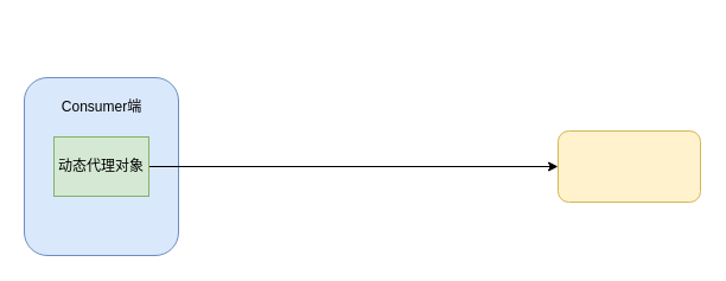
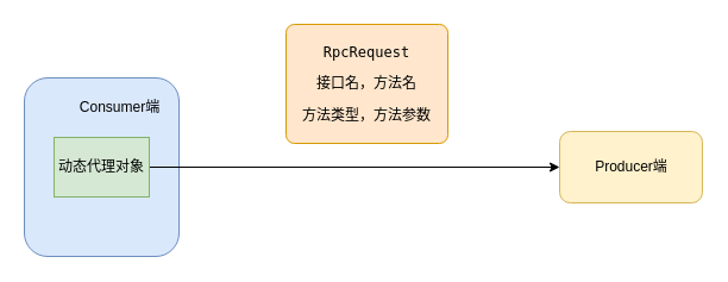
  <mxCell id="0" />
  <mxCell id="1" parent="0" />
  <mxCell id="2" style="edgeStyle=orthogonalEdgeStyle;rounded=0;orthogonalLoop=1;jettySize=auto;html=1;exitX=1;exitY=0.5;exitDx=0;exitDy=0;entryX=1;entryY=0.5;entryDx=0;entryDy=0;" edge="1" parent="1" source="3" target="7"><mxGeometry relative="1" as="geometry" /></mxCell>
  <mxCell id="3" value="" style="rounded=1;whiteSpace=wrap;html=1;fillColor=#dae8fc;strokeColor=#6c8ebf;" vertex="1" parent="1"><mxGeometry x="20" y="65" width="130" height="150" as="geometry" /></mxCell>
  <mxCell id="4" value="" style="rounded=1;whiteSpace=wrap;html=1;fillColor=#fff2cc;strokeColor=#d6b656;" vertex="1" parent="1"><mxGeometry x="470" y="110" width="120" height="60" as="geometry" /></mxCell>
+ <mxCell id="5" value="&lt;pre&gt;RpcRequest&lt;/pre&gt;&lt;pre&gt;接口名，方法名&lt;/pre&gt;&lt;pre&gt;方法类型，方法参数&lt;/pre&gt;" style="rounded=1;whiteSpace=wrap;html=1;arcSize=7;fillColor=#ffe6cc;strokeColor=#d79b00;" vertex="1" parent="1"><mxGeometry x="240" y="20" width="136" height="100" as="geometry" /></mxCell>
  <mxCell id="6" style="edgeStyle=orthogonalEdgeStyle;rounded=0;orthogonalLoop=1;jettySize=auto;html=1;exitX=1;exitY=0.5;exitDx=0;exitDy=0;entryX=0;entryY=0.5;entryDx=0;entryDy=0;" edge="1" parent="1" source="7" target="4"><mxGeometry relative="1" as="geometry"><mxPoint x="460" y="140" as="targetPoint" /></mxGeometry></mxCell>
  <mxCell id="7" value="动态代理对象" style="whiteSpace=wrap;html=1;fillColor=#d5e8d4;strokeColor=#82b366;rounded=0;" vertex="1" parent="1"><mxGeometry x="45" y="115" width="80" height="50" as="geometry" /></mxCell>
- <mxCell id="8" value="Consumer端" style="text;html=1;strokeColor=none;fillColor=none;align=center;verticalAlign=middle;whiteSpace=wrap;rounded=0;" vertex="1" parent="1"><mxGeometry x="42.5" y="80" width="85" height="20" as="geometry" /></mxCell>
+ <mxCell id="8" value="Consumer端" style="text;html=1;strokeColor=none;fillColor=none;align=center;verticalAlign=middle;whiteSpace=wrap;rounded=0;" vertex="1" parent="1"><mxGeometry x="57.5" y="80" width="85" height="20" as="geometry" /></mxCell>
+ <mxCell id="9" value="Producer端" style="text;html=1;strokeColor=none;fillColor=none;align=center;verticalAlign=middle;whiteSpace=wrap;rounded=0;" vertex="1" parent="1"><mxGeometry x="487.5" y="130" width="85" height="20" as="geometry" /></mxCell>
